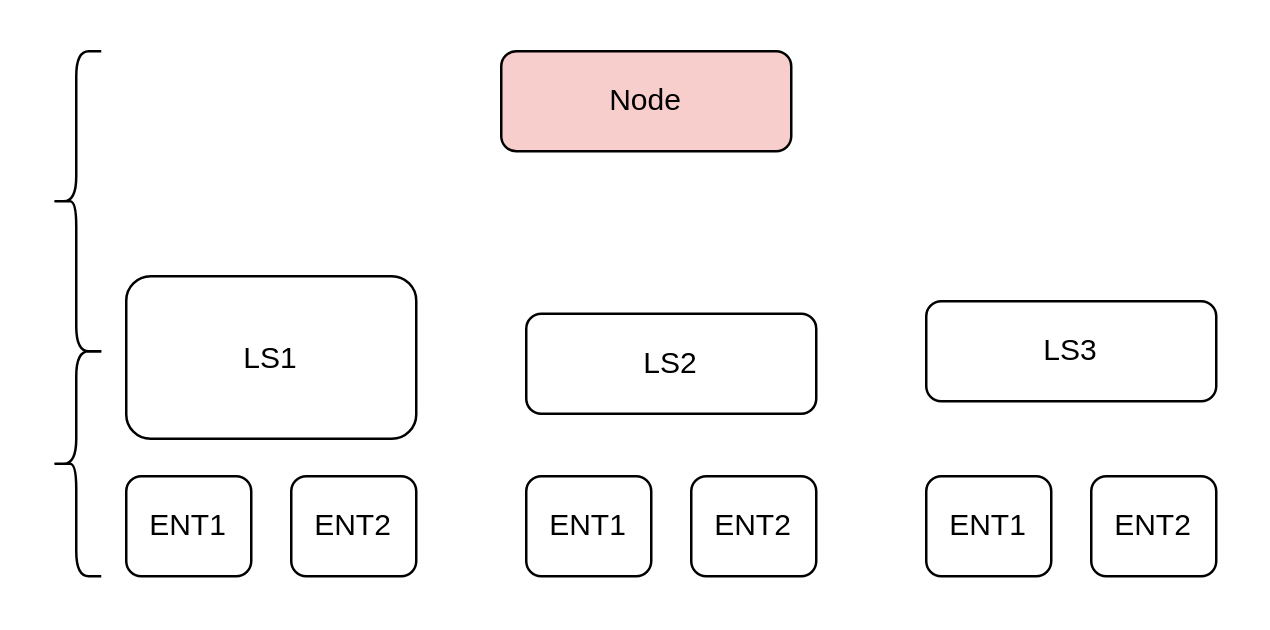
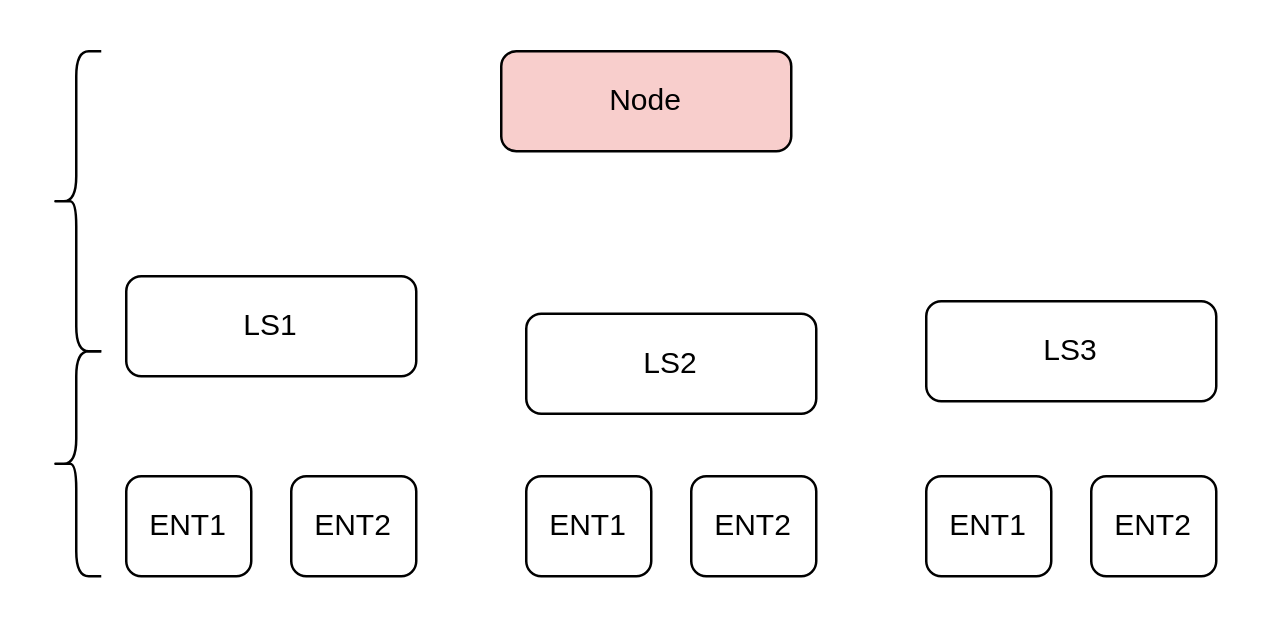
  <mxCell id="0" />
  <mxCell id="1" parent="0" />
  <mxCell id="2" value="Node" style="rounded=1;whiteSpace=wrap;html=1;fillColor=#f8cecc;" vertex="1" parent="1"><mxGeometry x="200" y="20" width="116" height="40" as="geometry" /></mxCell>
- <mxCell id="3" value="LS1" style="rounded=1;whiteSpace=wrap;html=1;" vertex="1" parent="1"><mxGeometry x="50" y="110" width="116" height="65" as="geometry" /></mxCell>
+ <mxCell id="3" value="LS1" style="rounded=1;whiteSpace=wrap;html=1;" vertex="1" parent="1"><mxGeometry x="50" y="110" width="116" height="40" as="geometry" /></mxCell>
  <mxCell id="4" value="LS2" style="rounded=1;whiteSpace=wrap;html=1;" vertex="1" parent="1"><mxGeometry x="210" y="125" width="116" height="40" as="geometry" /></mxCell>
  <mxCell id="5" value="LS3" style="rounded=1;whiteSpace=wrap;html=1;" vertex="1" parent="1"><mxGeometry x="370" y="120" width="116" height="40" as="geometry" /></mxCell>
  <mxCell id="6" value="ENT1" style="rounded=1;whiteSpace=wrap;html=1;" vertex="1" parent="1"><mxGeometry x="50" y="190" width="50" height="40" as="geometry" /></mxCell>
  <mxCell id="7" value="ENT2" style="rounded=1;whiteSpace=wrap;html=1;" vertex="1" parent="1"><mxGeometry x="116" y="190" width="50" height="40" as="geometry" /></mxCell>
  <mxCell id="8" value="ENT1" style="rounded=1;whiteSpace=wrap;html=1;" vertex="1" parent="1"><mxGeometry x="210" y="190" width="50" height="40" as="geometry" /></mxCell>
  <mxCell id="9" value="ENT2" style="rounded=1;whiteSpace=wrap;html=1;" vertex="1" parent="1"><mxGeometry x="276" y="190" width="50" height="40" as="geometry" /></mxCell>
  <mxCell id="10" value="ENT1" style="rounded=1;whiteSpace=wrap;html=1;" vertex="1" parent="1"><mxGeometry x="370" y="190" width="50" height="40" as="geometry" /></mxCell>
  <mxCell id="11" value="ENT2" style="rounded=1;whiteSpace=wrap;html=1;" vertex="1" parent="1"><mxGeometry x="436" y="190" width="50" height="40" as="geometry" /></mxCell>
  <mxCell id="12" value="" style="shape=curlyBracket;whiteSpace=wrap;html=1;rounded=1;" vertex="1" parent="1"><mxGeometry x="20" y="20" width="20" height="120" as="geometry" /></mxCell>
  <mxCell id="13" value="" style="shape=curlyBracket;whiteSpace=wrap;html=1;rounded=1;" vertex="1" parent="1"><mxGeometry x="20" y="140" width="20" height="90" as="geometry" /></mxCell>
